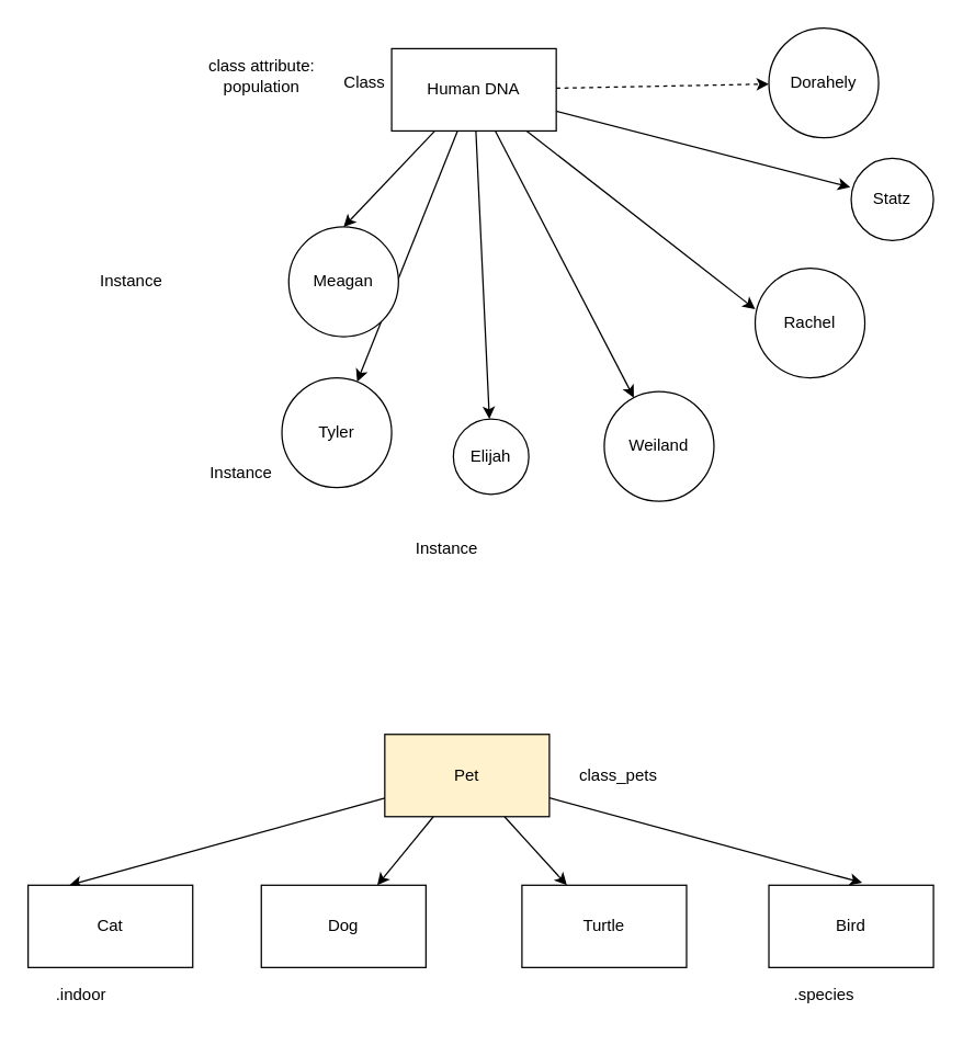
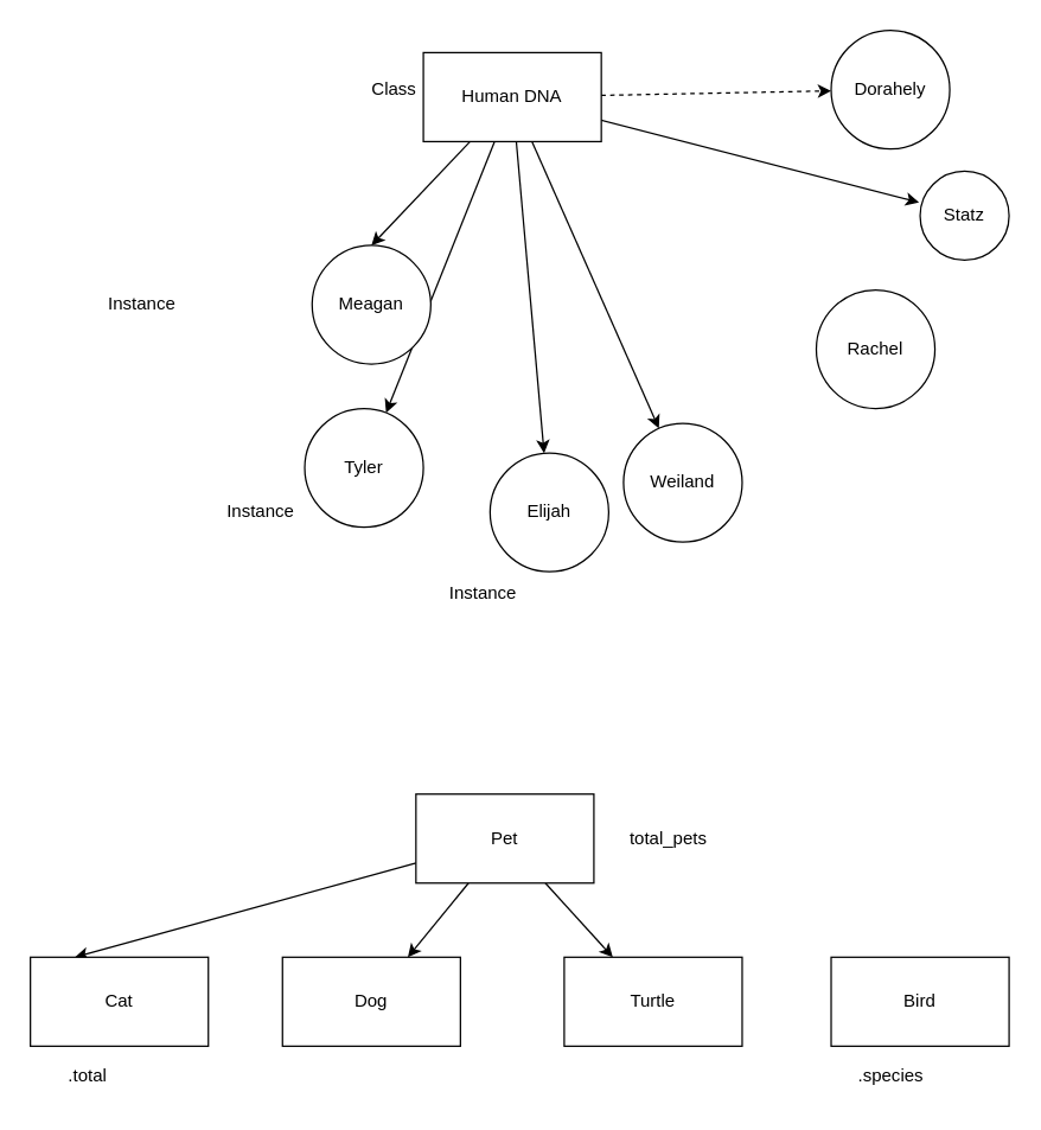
  <mxCell id="0" />
  <mxCell id="1" parent="0" />
  <mxCell id="2" style="edgeStyle=none;html=1;entryX=0.5;entryY=0;entryDx=0;entryDy=0;" parent="1" source="9" target="10" edge="1"><mxGeometry relative="1" as="geometry" /></mxCell>
  <mxCell id="3" style="edgeStyle=none;html=1;" parent="1" source="9" target="11" edge="1"><mxGeometry relative="1" as="geometry" /></mxCell>
  <mxCell id="4" style="edgeStyle=none;html=1;" parent="1" source="9" target="12" edge="1"><mxGeometry relative="1" as="geometry" /></mxCell>
  <mxCell id="5" style="edgeStyle=none;html=1;entryX=-0.012;entryY=0.35;entryDx=0;entryDy=0;entryPerimeter=0;" parent="1" source="9" target="14" edge="1"><mxGeometry relative="1" as="geometry" /></mxCell>
  <mxCell id="6" style="edgeStyle=none;html=1;" parent="1" source="9" target="13" edge="1"><mxGeometry relative="1" as="geometry" /></mxCell>
- <mxCell id="7" style="edgeStyle=none;html=1;entryX=0;entryY=0.375;entryDx=0;entryDy=0;entryPerimeter=0;" parent="1" source="9" target="15" edge="1"><mxGeometry relative="1" as="geometry" /></mxCell>
  <mxCell id="8" style="edgeStyle=none;html=1;dashed=1;" parent="1" source="9" target="20" edge="1"><mxGeometry relative="1" as="geometry" /></mxCell>
  <mxCell id="9" value="Human DNA" style="whiteSpace=wrap;html=1;" parent="1" vertex="1"><mxGeometry x="285" y="35" width="120" height="60" as="geometry" /></mxCell>
  <mxCell id="10" value="Meagan" style="ellipse;whiteSpace=wrap;html=1;" parent="1" vertex="1"><mxGeometry x="210" y="165" width="80" height="80" as="geometry" /></mxCell>
  <mxCell id="11" value="Tyler" style="ellipse;whiteSpace=wrap;html=1;" parent="1" vertex="1"><mxGeometry x="205" y="275" width="80" height="80" as="geometry" /></mxCell>
- <mxCell id="12" value="Elijah" style="ellipse;whiteSpace=wrap;html=1;" parent="1" vertex="1"><mxGeometry x="330" y="305" width="55" height="55" as="geometry" /></mxCell>
- <mxCell id="13" value="Weiland" style="ellipse;whiteSpace=wrap;html=1;" parent="1" vertex="1"><mxGeometry x="440" y="285" width="80" height="80" as="geometry" /></mxCell>
+ <mxCell id="12" value="Elijah" style="ellipse;whiteSpace=wrap;html=1;" parent="1" vertex="1"><mxGeometry x="330" y="305" width="80" height="80" as="geometry" /></mxCell>
+ <mxCell id="13" value="Weiland" style="ellipse;whiteSpace=wrap;html=1;" parent="1" vertex="1"><mxGeometry x="420" y="285" width="80" height="80" as="geometry" /></mxCell>
  <mxCell id="14" value="Statz" style="ellipse;whiteSpace=wrap;html=1;" parent="1" vertex="1"><mxGeometry x="620" y="115" width="60" height="60" as="geometry" /></mxCell>
  <mxCell id="15" value="Rachel" style="ellipse;whiteSpace=wrap;html=1;" parent="1" vertex="1"><mxGeometry x="550" y="195" width="80" height="80" as="geometry" /></mxCell>
  <mxCell id="16" value="Class" style="text;html=1;align=center;verticalAlign=middle;resizable=0;points=[];autosize=1;strokeColor=none;fillColor=none;" parent="1" vertex="1"><mxGeometry x="240" y="45" width="50" height="30" as="geometry" /></mxCell>
  <mxCell id="17" value="Instance" style="text;html=1;align=center;verticalAlign=middle;resizable=0;points=[];autosize=1;strokeColor=none;fillColor=none;" parent="1" vertex="1"><mxGeometry x="60" y="190" width="70" height="30" as="geometry" /></mxCell>
  <mxCell id="18" value="Instance" style="text;html=1;align=center;verticalAlign=middle;resizable=0;points=[];autosize=1;strokeColor=none;fillColor=none;" parent="1" vertex="1"><mxGeometry x="140" y="330" width="70" height="30" as="geometry" /></mxCell>
  <mxCell id="19" value="Instance" style="text;html=1;align=center;verticalAlign=middle;resizable=0;points=[];autosize=1;strokeColor=none;fillColor=none;" parent="1" vertex="1"><mxGeometry x="290" y="385" width="70" height="30" as="geometry" /></mxCell>
  <mxCell id="20" value="Dorahely" style="ellipse;whiteSpace=wrap;html=1;" parent="1" vertex="1"><mxGeometry x="560" y="20" width="80" height="80" as="geometry" /></mxCell>
  <mxCell id="21" style="edgeStyle=none;html=1;entryX=0.25;entryY=0;entryDx=0;entryDy=0;" edge="1" parent="1" source="25" target="28"><mxGeometry relative="1" as="geometry" /></mxCell>
  <mxCell id="22" style="edgeStyle=none;html=1;" edge="1" parent="1" source="25" target="29"><mxGeometry relative="1" as="geometry" /></mxCell>
  <mxCell id="23" style="edgeStyle=none;html=1;" edge="1" parent="1" source="25" target="30"><mxGeometry relative="1" as="geometry" /></mxCell>
- <mxCell id="24" style="edgeStyle=none;html=1;entryX=0.567;entryY=-0.03;entryDx=0;entryDy=0;entryPerimeter=0;" edge="1" parent="1" source="25" target="31"><mxGeometry relative="1" as="geometry" /></mxCell>
- <mxCell id="25" value="Pet" style="whiteSpace=wrap;html=1;fillColor=#fff2cc;" parent="1" vertex="1"><mxGeometry x="280" y="535" width="120" height="60" as="geometry" /></mxCell>
- <mxCell id="26" value="class attribute:&lt;br&gt;population" style="text;html=1;align=center;verticalAlign=middle;resizable=0;points=[];autosize=1;strokeColor=none;fillColor=none;" vertex="1" parent="1"><mxGeometry x="140" y="35" width="100" height="40" as="geometry" /></mxCell>
- <mxCell id="27" value="class_pets" style="text;html=1;align=center;verticalAlign=middle;resizable=0;points=[];autosize=1;strokeColor=none;fillColor=none;" vertex="1" parent="1"><mxGeometry x="410" y="550" width="80" height="30" as="geometry" /></mxCell>
+ <mxCell id="25" value="Pet" style="whiteSpace=wrap;html=1;" parent="1" vertex="1"><mxGeometry x="280" y="535" width="120" height="60" as="geometry" /></mxCell>
+ <mxCell id="27" value="total_pets" style="text;html=1;align=center;verticalAlign=middle;resizable=0;points=[];autosize=1;strokeColor=none;fillColor=none;" vertex="1" parent="1"><mxGeometry x="410" y="550" width="80" height="30" as="geometry" /></mxCell>
  <mxCell id="28" value="Cat" style="whiteSpace=wrap;html=1;" vertex="1" parent="1"><mxGeometry x="20" y="645" width="120" height="60" as="geometry" /></mxCell>
  <mxCell id="29" value="Dog" style="whiteSpace=wrap;html=1;" vertex="1" parent="1"><mxGeometry x="190" y="645" width="120" height="60" as="geometry" /></mxCell>
  <mxCell id="30" value="Turtle" style="whiteSpace=wrap;html=1;" vertex="1" parent="1"><mxGeometry x="380" y="645" width="120" height="60" as="geometry" /></mxCell>
  <mxCell id="31" value="Bird" style="whiteSpace=wrap;html=1;" vertex="1" parent="1"><mxGeometry x="560" y="645" width="120" height="60" as="geometry" /></mxCell>
- <mxCell id="32" value=".indoor&amp;nbsp;" style="text;html=1;align=center;verticalAlign=middle;resizable=0;points=[];autosize=1;strokeColor=none;fillColor=none;" vertex="1" parent="1"><mxGeometry x="30" y="710" width="60" height="30" as="geometry" /></mxCell>
+ <mxCell id="32" value=".total&amp;nbsp;" style="text;html=1;align=center;verticalAlign=middle;resizable=0;points=[];autosize=1;strokeColor=none;fillColor=none;" vertex="1" parent="1"><mxGeometry x="30" y="710" width="60" height="30" as="geometry" /></mxCell>
  <mxCell id="33" value=".species" style="text;html=1;align=center;verticalAlign=middle;resizable=0;points=[];autosize=1;strokeColor=none;fillColor=none;" vertex="1" parent="1"><mxGeometry x="565" y="710" width="70" height="30" as="geometry" /></mxCell>
